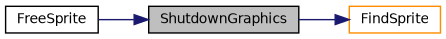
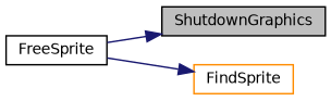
  digraph {
    rankdir=LR
    node [color=black fillcolor=white fontname=Helvetica fontsize=10 shape=record style=filled]
    edge [color=midnightblue fontname=Helvetica fontsize=10 labelfontname=Helvetica labelfontsize=10 style=solid]
    n1 [fillcolor=grey75 fontcolor=black height=0.2 label=ShutdownGraphics width=0.4]
    n2 [height=0.2 label=FreeSprite width=0.4]
    n3 [color=darkorange height=0.2 label=FindSprite width=0.4]
    n2 -> n1
-   n1 -> n3
+   n2 -> n3
  }
